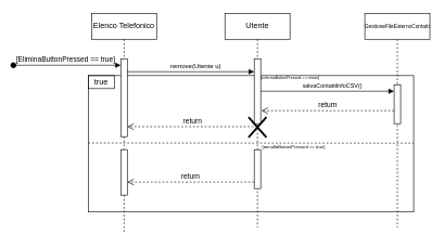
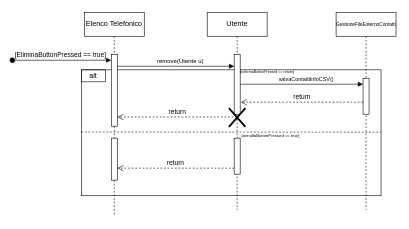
  <mxCell id="0" />
  <mxCell id="1" parent="0" />
  <mxCell id="2" value="" style="rounded=0;whiteSpace=wrap;html=1;fillStyle=cross-hatch;gradientColor=none;gradientDirection=radial;fillColor=none;" vertex="1" parent="1"><mxGeometry x="135" y="116" width="500" height="210" as="geometry" /></mxCell>
  <mxCell id="3" value="Elenco Telefonico" style="shape=umlLifeline;perimeter=lifelinePerimeter;whiteSpace=wrap;html=1;container=0;dropTarget=0;collapsible=0;recursiveResize=0;outlineConnect=0;portConstraint=eastwest;newEdgeStyle={&quot;edgeStyle&quot;:&quot;elbowEdgeStyle&quot;,&quot;elbow&quot;:&quot;vertical&quot;,&quot;curved&quot;:0,&quot;rounded&quot;:0};" vertex="1" parent="1"><mxGeometry x="140" y="20" width="100" height="340" as="geometry" /></mxCell>
  <mxCell id="4" value="" style="html=1;points=[];perimeter=orthogonalPerimeter;outlineConnect=0;targetShapes=umlLifeline;portConstraint=eastwest;newEdgeStyle={&quot;edgeStyle&quot;:&quot;elbowEdgeStyle&quot;,&quot;elbow&quot;:&quot;vertical&quot;,&quot;curved&quot;:0,&quot;rounded&quot;:0};" vertex="1" parent="3"><mxGeometry x="45" y="70" width="10" height="120" as="geometry" /></mxCell>
  <mxCell id="5" value="Utente" style="shape=umlLifeline;perimeter=lifelinePerimeter;whiteSpace=wrap;html=1;container=0;dropTarget=0;collapsible=0;recursiveResize=0;outlineConnect=0;portConstraint=eastwest;newEdgeStyle={&quot;edgeStyle&quot;:&quot;elbowEdgeStyle&quot;,&quot;elbow&quot;:&quot;vertical&quot;,&quot;curved&quot;:0,&quot;rounded&quot;:0};" vertex="1" parent="1"><mxGeometry x="345" y="20" width="100" height="330" as="geometry" /></mxCell>
  <mxCell id="6" value="" style="html=1;points=[];perimeter=orthogonalPerimeter;outlineConnect=0;targetShapes=umlLifeline;portConstraint=eastwest;newEdgeStyle={&quot;edgeStyle&quot;:&quot;elbowEdgeStyle&quot;,&quot;elbow&quot;:&quot;vertical&quot;,&quot;curved&quot;:0,&quot;rounded&quot;:0};" vertex="1" parent="5"><mxGeometry x="45" y="70" width="10" height="100" as="geometry" /></mxCell>
  <mxCell id="7" value="" style="shape=umlDestroy;whiteSpace=wrap;html=1;strokeWidth=3;targetShapes=umlLifeline;" vertex="1" parent="5"><mxGeometry x="36.25" y="160" width="27.5" height="31" as="geometry" /></mxCell>
  <mxCell id="8" value="" style="html=1;points=[];perimeter=orthogonalPerimeter;outlineConnect=0;targetShapes=umlLifeline;portConstraint=eastwest;newEdgeStyle={&quot;edgeStyle&quot;:&quot;elbowEdgeStyle&quot;,&quot;elbow&quot;:&quot;vertical&quot;,&quot;curved&quot;:0,&quot;rounded&quot;:0};" vertex="1" parent="5"><mxGeometry x="45" y="210" width="10" height="60" as="geometry" /></mxCell>
  <mxCell id="9" value="&lt;font size=&quot;1&quot;&gt;remove(Utente u)&lt;/font&gt;" style="html=1;verticalAlign=bottom;endArrow=block;edgeStyle=elbowEdgeStyle;elbow=horizontal;curved=0;rounded=0;" edge="1" parent="1" source="4" target="6"><mxGeometry x="0.077" relative="1" as="geometry"><mxPoint x="200" y="110" as="sourcePoint" /><Array as="points"><mxPoint x="285" y="110" /></Array><mxPoint x="370" y="110" as="targetPoint" /><mxPoint as="offset" /></mxGeometry></mxCell>
- <mxCell id="10" value="true" style="rounded=0;whiteSpace=wrap;html=1;fillColor=none;" vertex="1" parent="1"><mxGeometry x="135" y="116" width="40" height="20" as="geometry" /></mxCell>
+ <mxCell id="10" value="alt" style="rounded=0;whiteSpace=wrap;html=1;fillColor=none;" vertex="1" parent="1"><mxGeometry x="135" y="116" width="40" height="20" as="geometry" /></mxCell>
  <mxCell id="11" value="&lt;span style=&quot;font-size: 6px;&quot;&gt;[cofermaButtonPressed == return]&lt;/span&gt;" style="text;html=1;align=center;verticalAlign=middle;whiteSpace=wrap;rounded=0;" vertex="1" parent="1"><mxGeometry x="380" y="113" width="130" height="10" as="geometry" /></mxCell>
  <mxCell id="12" value="" style="endArrow=none;dashed=1;html=1;rounded=0;exitX=0;exitY=0.494;exitDx=0;exitDy=0;exitPerimeter=0;" edge="1" parent="1" source="2"><mxGeometry width="50" height="50" relative="1" as="geometry"><mxPoint x="-40" y="219.25" as="sourcePoint" /><mxPoint x="635" y="220" as="targetPoint" /><Array as="points" /></mxGeometry></mxCell>
  <mxCell id="13" value="&lt;font style=&quot;font-size: 7px;&quot;&gt;[annullaButtonPressed == true]&lt;/font&gt;" style="text;html=1;align=center;verticalAlign=middle;whiteSpace=wrap;rounded=0;rotation=0;" vertex="1" parent="1"><mxGeometry x="401" y="224" width="100" as="geometry" /></mxCell>
  <mxCell id="14" value="&lt;font style=&quot;font-size: 8px;&quot;&gt;GestioneFileEsternoContatti&lt;/font&gt;" style="shape=umlLifeline;perimeter=lifelinePerimeter;whiteSpace=wrap;html=1;container=0;dropTarget=0;collapsible=0;recursiveResize=0;outlineConnect=0;portConstraint=eastwest;newEdgeStyle={&quot;edgeStyle&quot;:&quot;elbowEdgeStyle&quot;,&quot;elbow&quot;:&quot;vertical&quot;,&quot;curved&quot;:0,&quot;rounded&quot;:0};" vertex="1" parent="1"><mxGeometry x="560" y="20" width="100" height="330" as="geometry" /></mxCell>
  <mxCell id="15" value="" style="html=1;points=[];perimeter=orthogonalPerimeter;outlineConnect=0;targetShapes=umlLifeline;portConstraint=eastwest;newEdgeStyle={&quot;edgeStyle&quot;:&quot;elbowEdgeStyle&quot;,&quot;elbow&quot;:&quot;vertical&quot;,&quot;curved&quot;:0,&quot;rounded&quot;:0};" vertex="1" parent="14"><mxGeometry x="45" y="110" width="10" height="60" as="geometry" /></mxCell>
  <mxCell id="16" value="&lt;font style=&quot;font-size: 9px;&quot;&gt;salvaContattiInfoCSV()&lt;/font&gt;" style="html=1;verticalAlign=bottom;endArrow=block;edgeStyle=elbowEdgeStyle;elbow=horizontal;curved=0;rounded=0;" edge="1" parent="1"><mxGeometry x="0.077" relative="1" as="geometry"><mxPoint x="400" y="140" as="sourcePoint" /><Array as="points"><mxPoint x="490" y="140" /></Array><mxPoint x="605" y="140" as="targetPoint" /><mxPoint as="offset" /></mxGeometry></mxCell>
  <mxCell id="17" value="return" style="html=1;verticalAlign=bottom;endArrow=open;dashed=1;endSize=8;edgeStyle=elbowEdgeStyle;elbow=vertical;curved=0;rounded=0;" edge="1" parent="1" target="4"><mxGeometry relative="1" as="geometry"><mxPoint x="220" y="194.62" as="targetPoint" /><Array as="points"><mxPoint x="320" y="194.62" /></Array><mxPoint x="395" y="194.62" as="sourcePoint" /></mxGeometry></mxCell>
  <mxCell id="18" value="" style="html=1;points=[];perimeter=orthogonalPerimeter;outlineConnect=0;targetShapes=umlLifeline;portConstraint=eastwest;newEdgeStyle={&quot;edgeStyle&quot;:&quot;elbowEdgeStyle&quot;,&quot;elbow&quot;:&quot;vertical&quot;,&quot;curved&quot;:0,&quot;rounded&quot;:0};" vertex="1" parent="1"><mxGeometry x="185" y="230" width="10" height="70" as="geometry" /></mxCell>
  <mxCell id="19" value="return" style="html=1;verticalAlign=bottom;endArrow=open;dashed=1;endSize=8;edgeStyle=elbowEdgeStyle;elbow=vertical;curved=0;rounded=0;" edge="1" parent="1" source="8" target="18"><mxGeometry relative="1" as="geometry"><mxPoint x="190" y="280" as="targetPoint" /><Array as="points"><mxPoint x="310" y="280" /></Array><mxPoint x="385" y="280" as="sourcePoint" /></mxGeometry></mxCell>
  <mxCell id="20" value="return" style="html=1;verticalAlign=bottom;endArrow=open;dashed=1;endSize=8;edgeStyle=elbowEdgeStyle;elbow=vertical;curved=0;rounded=0;" edge="1" parent="1" source="15"><mxGeometry relative="1" as="geometry"><mxPoint x="401" y="170.38" as="targetPoint" /><Array as="points" /><mxPoint x="601" y="170" as="sourcePoint" /></mxGeometry></mxCell>
  <mxCell id="21" value="[EliminaButtonPressed == true]" style="html=1;verticalAlign=bottom;startArrow=oval;endArrow=block;startSize=8;edgeStyle=elbowEdgeStyle;elbow=vertical;curved=0;rounded=0;" edge="1" parent="1"><mxGeometry x="-0.03" relative="1" as="geometry"><mxPoint x="20" y="100" as="sourcePoint" /><Array as="points"><mxPoint x="20" y="100" /></Array><mxPoint as="offset" /><mxPoint x="185" y="100" as="targetPoint" /></mxGeometry></mxCell>
